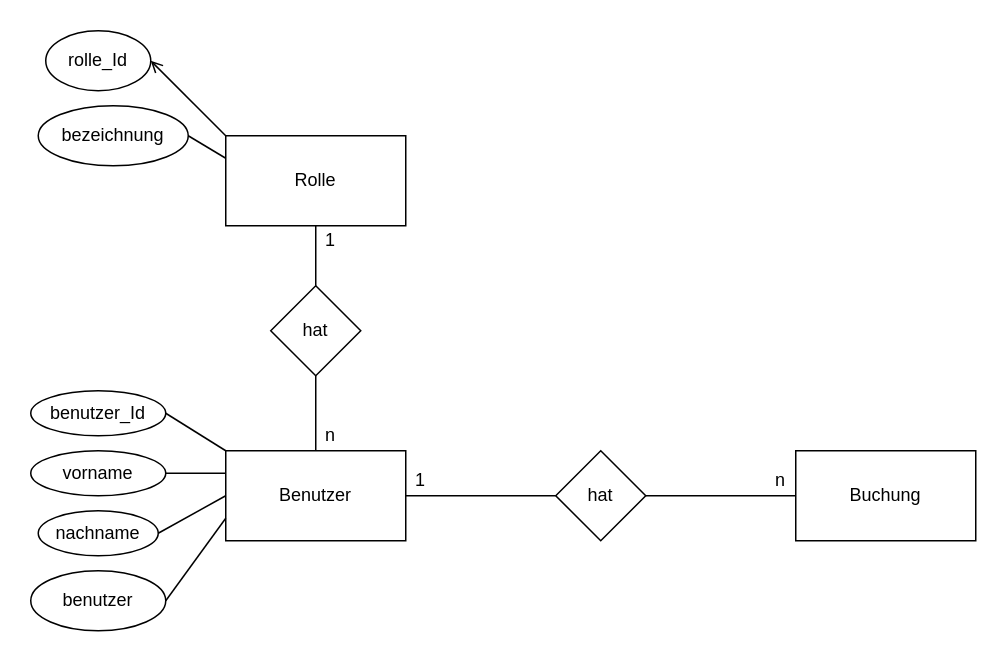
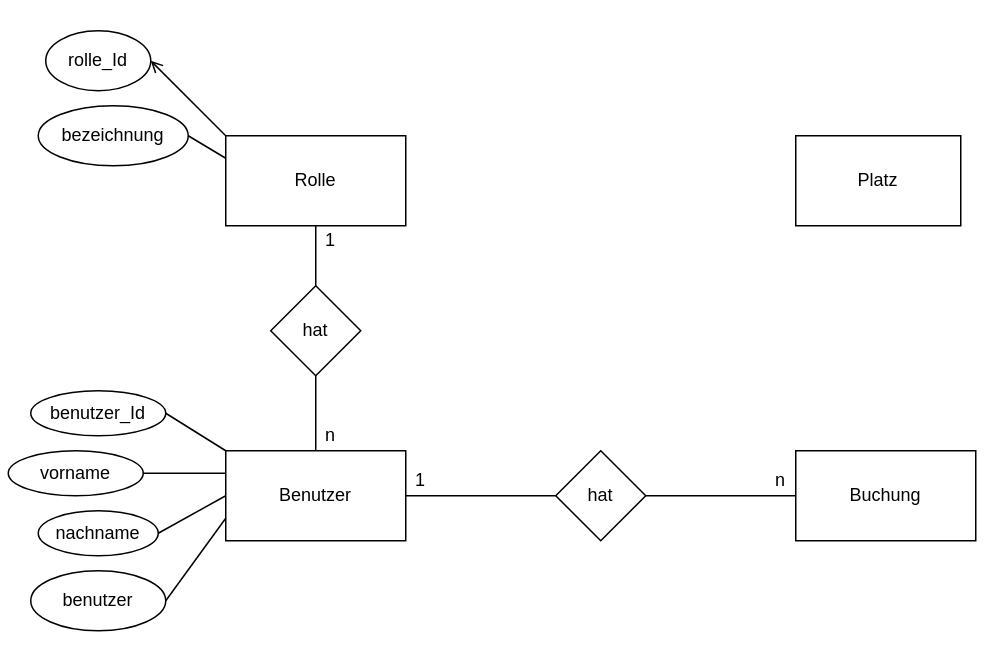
  <mxCell id="0" />
  <mxCell id="1" parent="0" />
  <mxCell id="2" value="Buchung" style="rounded=0;whiteSpace=wrap;html=1;" vertex="1" parent="1"><mxGeometry x="530" y="300" width="120" height="60" as="geometry" /></mxCell>
  <mxCell id="3" value="Benutzer" style="rounded=0;whiteSpace=wrap;html=1;" vertex="1" parent="1"><mxGeometry x="150" y="300" width="120" height="60" as="geometry" /></mxCell>
+ <mxCell id="4" value="Platz" style="whiteSpace=wrap;html=1;" vertex="1" parent="1"><mxGeometry x="530" y="90" width="110" height="60" as="geometry" /></mxCell>
  <mxCell id="5" value="Rolle" style="whiteSpace=wrap;html=1;" vertex="1" parent="1"><mxGeometry x="150" y="90" width="120" height="60" as="geometry" /></mxCell>
  <mxCell id="6" value="" style="endArrow=none;html=1;rounded=0;exitX=0;exitY=0.5;exitDx=0;exitDy=0;entryX=1;entryY=0.5;entryDx=0;entryDy=0;startArrow=none;" edge="1" parent="1" source="13" target="3"><mxGeometry width="50" height="50" relative="1" as="geometry"><mxPoint x="480" y="330" as="sourcePoint" /><mxPoint x="530" y="280" as="targetPoint" /></mxGeometry></mxCell>
- <mxCell id="7" value="vorname" style="ellipse;whiteSpace=wrap;html=1;" vertex="1" parent="1"><mxGeometry x="20" y="300" width="90" height="30" as="geometry" /></mxCell>
+ <mxCell id="7" value="vorname" style="ellipse;whiteSpace=wrap;html=1;" vertex="1" parent="1"><mxGeometry x="5" y="300" width="90" height="30" as="geometry" /></mxCell>
  <mxCell id="8" value="nachname" style="ellipse;whiteSpace=wrap;html=1;" vertex="1" parent="1"><mxGeometry x="25" y="340" width="80" height="30" as="geometry" /></mxCell>
  <mxCell id="9" value="benutzer" style="ellipse;whiteSpace=wrap;html=1;" vertex="1" parent="1"><mxGeometry x="20" y="380" width="90" height="40" as="geometry" /></mxCell>
  <mxCell id="10" value="" style="endArrow=none;html=1;rounded=0;entryX=1;entryY=0.5;entryDx=0;entryDy=0;exitX=0;exitY=0.25;exitDx=0;exitDy=0;" edge="1" parent="1" source="3" target="7"><mxGeometry width="50" height="50" relative="1" as="geometry"><mxPoint x="320" y="330" as="sourcePoint" /><mxPoint x="370" y="280" as="targetPoint" /></mxGeometry></mxCell>
  <mxCell id="11" value="" style="endArrow=none;html=1;rounded=0;exitX=1;exitY=0.5;exitDx=0;exitDy=0;entryX=0;entryY=0.5;entryDx=0;entryDy=0;" edge="1" parent="1" source="8" target="3"><mxGeometry width="50" height="50" relative="1" as="geometry"><mxPoint x="320" y="330" as="sourcePoint" /><mxPoint x="370" y="280" as="targetPoint" /></mxGeometry></mxCell>
  <mxCell id="12" value="" style="endArrow=none;html=1;rounded=0;entryX=1;entryY=0.5;entryDx=0;entryDy=0;exitX=0;exitY=0.75;exitDx=0;exitDy=0;" edge="1" parent="1" source="3" target="9"><mxGeometry width="50" height="50" relative="1" as="geometry"><mxPoint x="320" y="330" as="sourcePoint" /><mxPoint x="370" y="280" as="targetPoint" /></mxGeometry></mxCell>
  <mxCell id="13" value="hat" style="rhombus;whiteSpace=wrap;html=1;" vertex="1" parent="1"><mxGeometry x="370" y="300" width="60" height="60" as="geometry" /></mxCell>
  <mxCell id="14" value="" style="endArrow=none;html=1;rounded=0;exitX=0;exitY=0.5;exitDx=0;exitDy=0;entryX=1;entryY=0.5;entryDx=0;entryDy=0;" edge="1" parent="1" source="2" target="13"><mxGeometry width="50" height="50" relative="1" as="geometry"><mxPoint x="530" y="330" as="sourcePoint" /><mxPoint x="270" y="330" as="targetPoint" /></mxGeometry></mxCell>
  <mxCell id="15" value="1" style="text;html=1;strokeColor=none;fillColor=none;align=center;verticalAlign=middle;whiteSpace=wrap;rounded=0;" vertex="1" parent="1"><mxGeometry x="270" y="310" width="20" height="20" as="geometry" /></mxCell>
  <mxCell id="16" value="n" style="text;html=1;strokeColor=none;fillColor=none;align=center;verticalAlign=middle;whiteSpace=wrap;rounded=0;" vertex="1" parent="1"><mxGeometry x="510" y="310" width="20" height="20" as="geometry" /></mxCell>
  <mxCell id="17" value="bezeichnung" style="ellipse;whiteSpace=wrap;html=1;" vertex="1" parent="1"><mxGeometry x="25" y="70" width="100" height="40" as="geometry" /></mxCell>
  <mxCell id="18" value="benutzer_Id" style="ellipse;whiteSpace=wrap;html=1;" vertex="1" parent="1"><mxGeometry x="20" y="260" width="90" height="30" as="geometry" /></mxCell>
  <mxCell id="19" value="" style="endArrow=none;html=1;rounded=0;entryX=1;entryY=0.5;entryDx=0;entryDy=0;exitX=0;exitY=0;exitDx=0;exitDy=0;" edge="1" parent="1" source="3" target="18"><mxGeometry width="50" height="50" relative="1" as="geometry"><mxPoint x="160" y="325" as="sourcePoint" /><mxPoint x="125" y="345" as="targetPoint" /></mxGeometry></mxCell>
  <mxCell id="20" value="" style="endArrow=none;html=1;rounded=0;entryX=1;entryY=0.5;entryDx=0;entryDy=0;exitX=0;exitY=0.25;exitDx=0;exitDy=0;" edge="1" parent="1" source="5" target="17"><mxGeometry width="50" height="50" relative="1" as="geometry"><mxPoint x="160" y="310" as="sourcePoint" /><mxPoint x="120" y="285" as="targetPoint" /></mxGeometry></mxCell>
  <mxCell id="21" value="rolle_Id" style="ellipse;whiteSpace=wrap;html=1;" vertex="1" parent="1"><mxGeometry x="30" y="20" width="70" height="40" as="geometry" /></mxCell>
  <mxCell id="22" value="" style="endArrow=open;html=1;rounded=0;entryX=1;entryY=0.5;entryDx=0;entryDy=0;exitX=0;exitY=0;exitDx=0;exitDy=0;" edge="1" parent="1" source="5" target="21"><mxGeometry width="50" height="50" relative="1" as="geometry"><mxPoint x="160" y="115" as="sourcePoint" /><mxPoint x="115" y="100" as="targetPoint" /></mxGeometry></mxCell>
  <mxCell id="23" value="" style="endArrow=none;html=1;rounded=0;exitX=0.5;exitY=0;exitDx=0;exitDy=0;entryX=0.5;entryY=1;entryDx=0;entryDy=0;startArrow=none;" edge="1" parent="1" source="24" target="5"><mxGeometry width="50" height="50" relative="1" as="geometry"><mxPoint x="380" y="119" as="sourcePoint" /><mxPoint x="280" y="119" as="targetPoint" /></mxGeometry></mxCell>
  <mxCell id="24" value="hat" style="rhombus;whiteSpace=wrap;html=1;" vertex="1" parent="1"><mxGeometry x="180" y="190" width="60" height="60" as="geometry" /></mxCell>
  <mxCell id="25" value="" style="endArrow=none;html=1;rounded=0;exitX=0.5;exitY=0;exitDx=0;exitDy=0;entryX=0.5;entryY=1;entryDx=0;entryDy=0;startArrow=none;" edge="1" parent="1" source="3" target="24"><mxGeometry width="50" height="50" relative="1" as="geometry"><mxPoint x="210" y="300" as="sourcePoint" /><mxPoint x="210" y="150" as="targetPoint" /></mxGeometry></mxCell>
  <mxCell id="26" value="n" style="text;html=1;strokeColor=none;fillColor=none;align=center;verticalAlign=middle;whiteSpace=wrap;rounded=0;" vertex="1" parent="1"><mxGeometry x="210" y="280" width="20" height="20" as="geometry" /></mxCell>
  <mxCell id="27" value="1" style="text;html=1;strokeColor=none;fillColor=none;align=center;verticalAlign=middle;whiteSpace=wrap;rounded=0;" vertex="1" parent="1"><mxGeometry x="210" y="150" width="20" height="20" as="geometry" /></mxCell>
